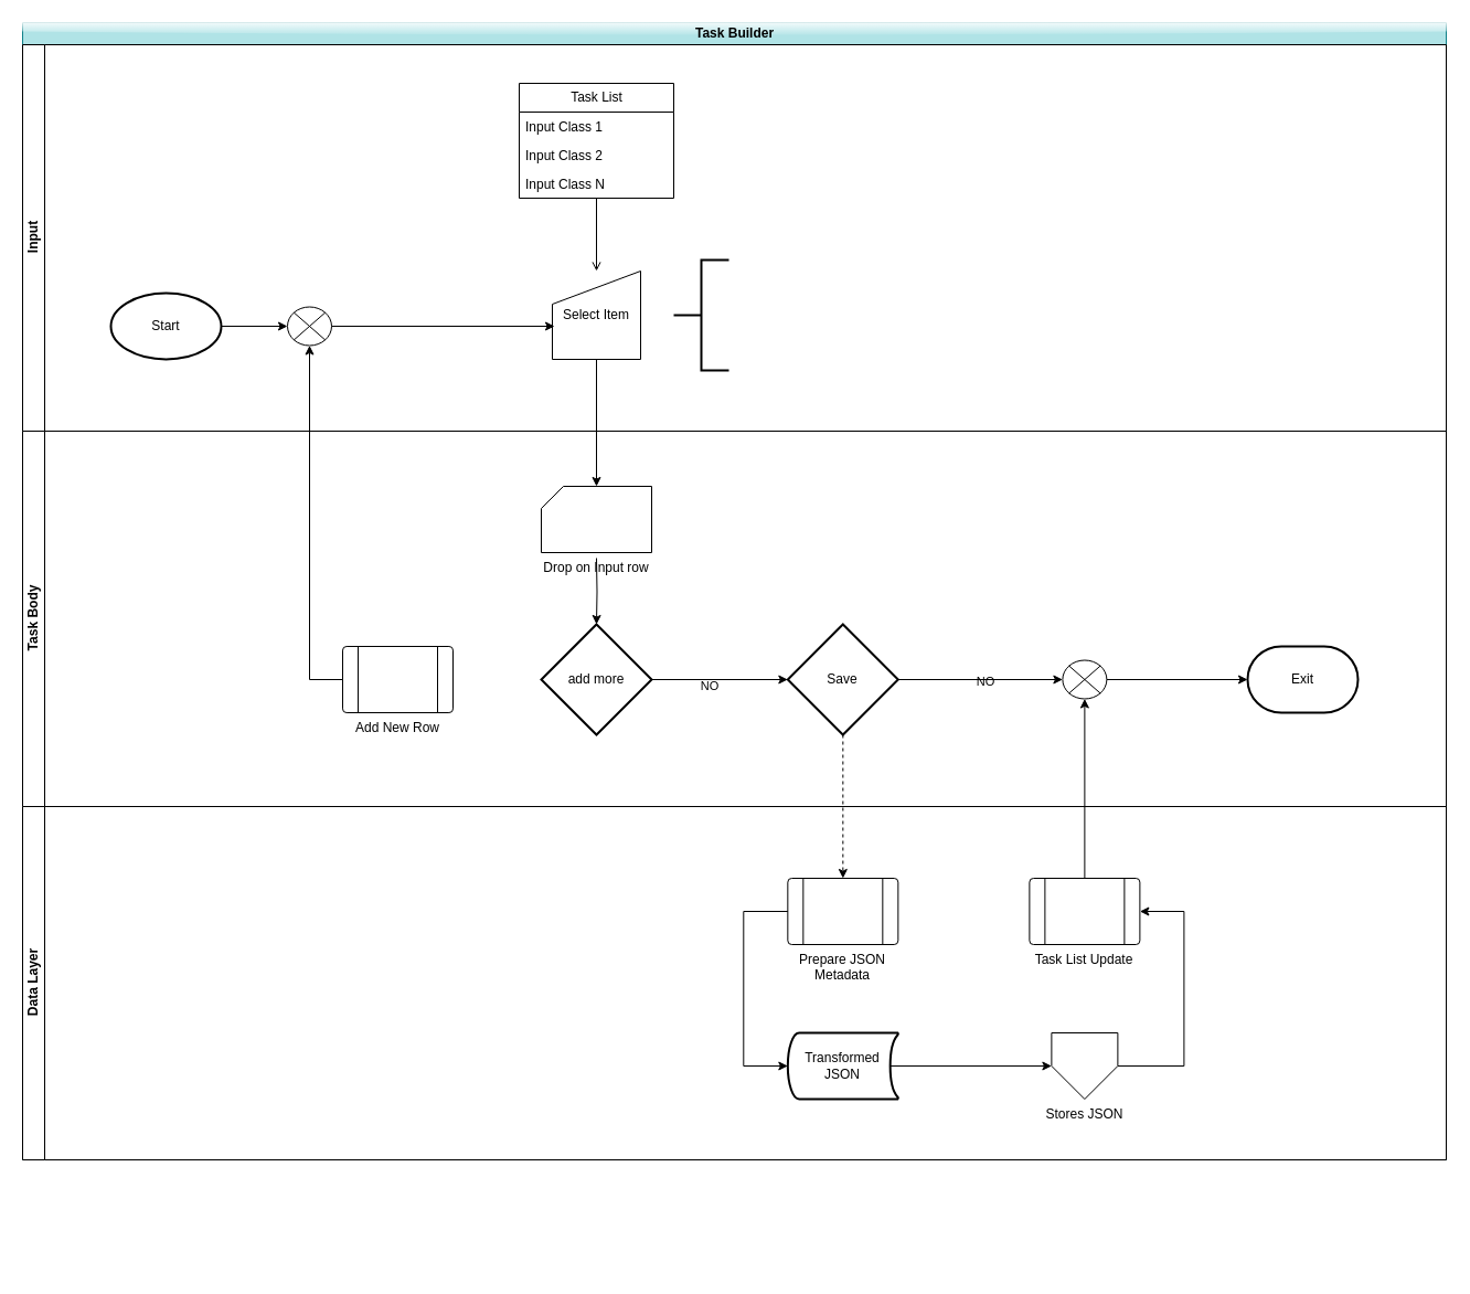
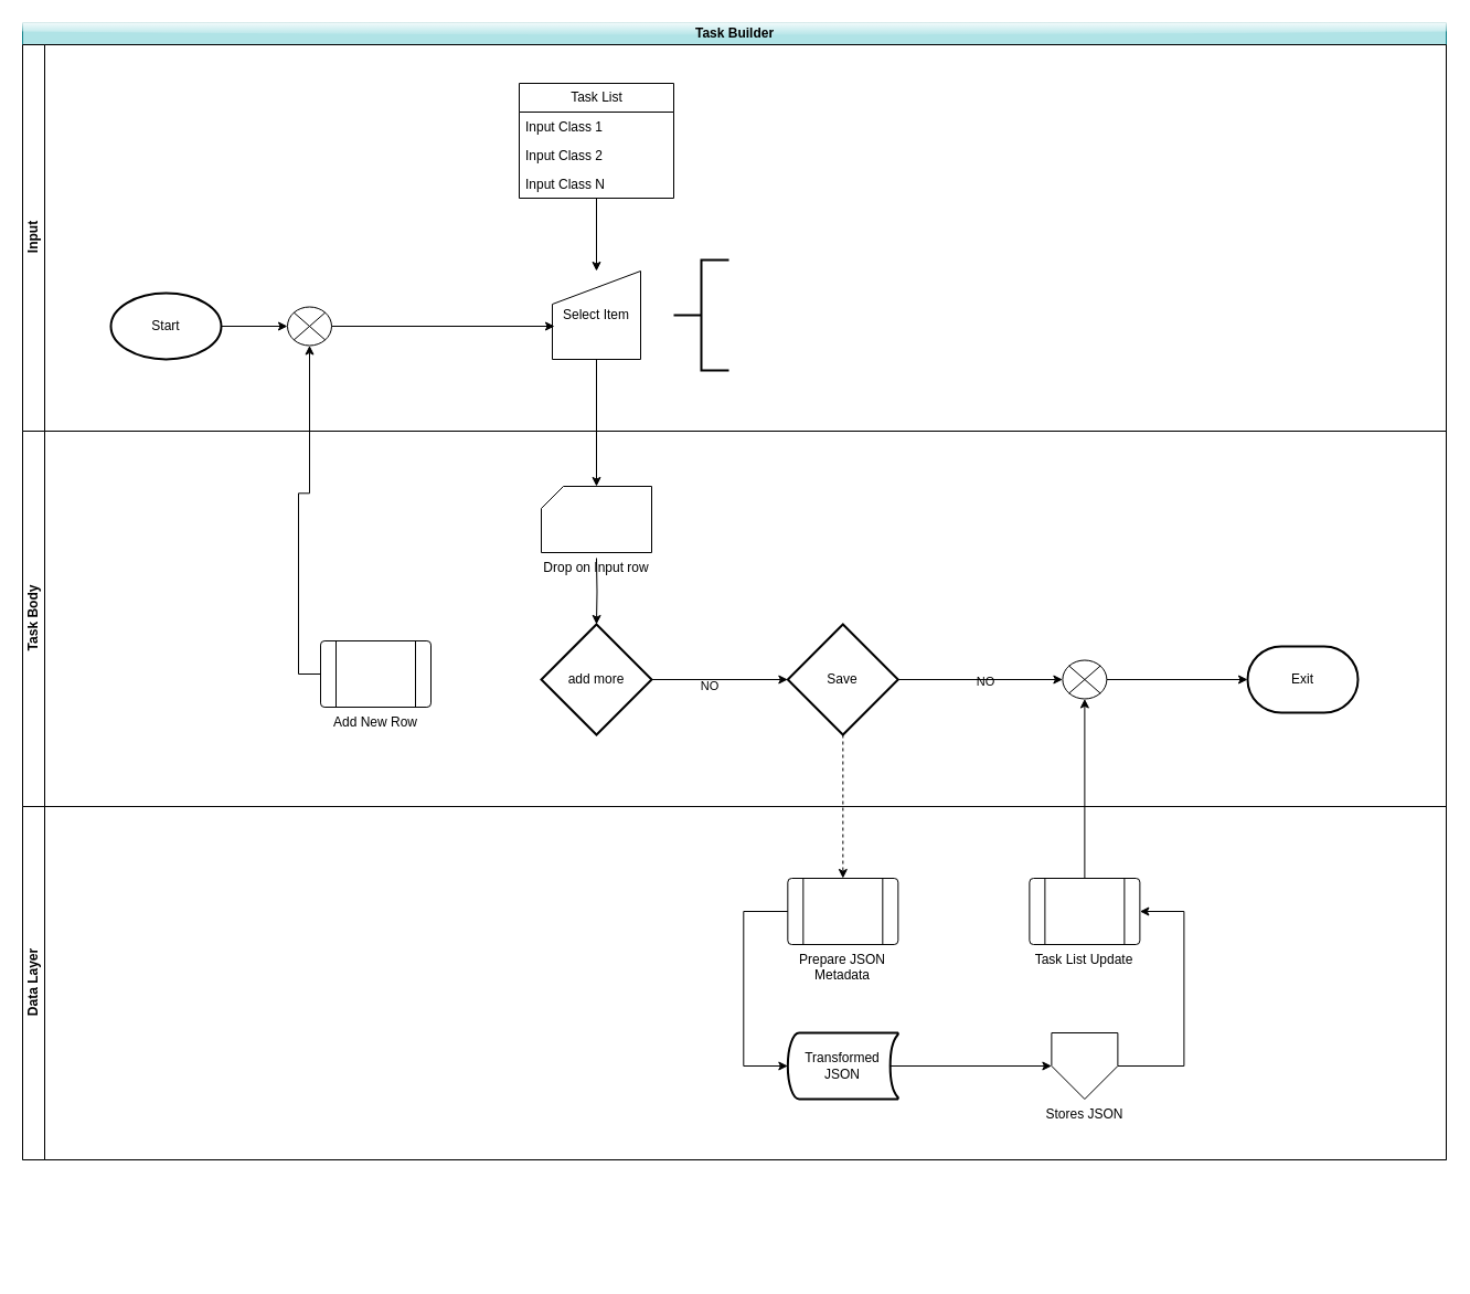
  <mxCell id="0" />
  <mxCell id="1" parent="0" />
  <mxCell id="2" value="" style="group" vertex="1" connectable="0" parent="1"><mxGeometry x="20" y="20" width="1290" height="1130" as="geometry" /></mxCell>
  <mxCell id="3" value="Task Builder" style="swimlane;childLayout=stackLayout;resizeParent=1;resizeParentMax=0;horizontal=1;startSize=20;horizontalStack=0;html=1;strokeColor=#0e8088;rounded=0;swimlaneLine=1;glass=1;shadow=0;movable=0;resizable=0;rotatable=0;deletable=0;editable=0;locked=1;connectable=0;container=0;labelBackgroundColor=none;fillColor=#b0e3e6;" vertex="1" parent="2"><mxGeometry width="1290" height="1030" as="geometry" /></mxCell>
  <mxCell id="4" value="Input" style="swimlane;startSize=20;horizontal=0;html=1;movable=1;resizable=1;rotatable=1;deletable=1;editable=1;locked=0;connectable=1;labelBackgroundColor=none;" vertex="1" parent="2"><mxGeometry y="20" width="1290" height="350" as="geometry" /></mxCell>
  <mxCell id="5" value="Task Body" style="swimlane;startSize=20;horizontal=0;html=1;movable=1;resizable=1;rotatable=1;deletable=1;editable=1;locked=0;connectable=1;labelBackgroundColor=none;" vertex="1" parent="2"><mxGeometry y="370" width="1290" height="340" as="geometry" /></mxCell>
- <mxCell id="6" style="edgeStyle=orthogonalEdgeStyle;rounded=0;orthogonalLoop=1;jettySize=auto;html=1;exitX=0.5;exitY=1;exitDx=0;exitDy=0;entryX=0.5;entryY=0;entryDx=0;entryDy=0;labelBackgroundColor=none;fontColor=default;endArrow=open;" edge="1" parent="5" source="7" target="32"><mxGeometry relative="1" as="geometry" /></mxCell>
+ <mxCell id="6" style="edgeStyle=orthogonalEdgeStyle;rounded=0;orthogonalLoop=1;jettySize=auto;html=1;exitX=0.5;exitY=1;exitDx=0;exitDy=0;entryX=0.5;entryY=0;entryDx=0;entryDy=0;labelBackgroundColor=none;fontColor=default;" edge="1" parent="5" source="7" target="32"><mxGeometry relative="1" as="geometry" /></mxCell>
  <mxCell id="7" value="Task List" style="swimlane;fontStyle=0;childLayout=stackLayout;horizontal=1;startSize=26;horizontalStack=0;resizeParent=1;resizeParentMax=0;resizeLast=0;collapsible=1;marginBottom=0;html=1;labelBackgroundColor=none;" vertex="1" parent="5"><mxGeometry x="450" y="-315" width="140" height="104" as="geometry" /></mxCell>
  <mxCell id="8" value="Input Class 1" style="text;strokeColor=none;fillColor=none;align=left;verticalAlign=top;spacingLeft=4;spacingRight=4;overflow=hidden;rotatable=0;points=[[0,0.5],[1,0.5]];portConstraint=eastwest;whiteSpace=wrap;html=1;labelBackgroundColor=none;" vertex="1" parent="7"><mxGeometry y="26" width="140" height="26" as="geometry" /></mxCell>
  <mxCell id="9" value="Input Class 2" style="text;strokeColor=none;fillColor=none;align=left;verticalAlign=top;spacingLeft=4;spacingRight=4;overflow=hidden;rotatable=0;points=[[0,0.5],[1,0.5]];portConstraint=eastwest;whiteSpace=wrap;html=1;labelBackgroundColor=none;" vertex="1" parent="7"><mxGeometry y="52" width="140" height="26" as="geometry" /></mxCell>
  <mxCell id="10" value="Input Class N" style="text;strokeColor=none;fillColor=none;align=left;verticalAlign=top;spacingLeft=4;spacingRight=4;overflow=hidden;rotatable=0;points=[[0,0.5],[1,0.5]];portConstraint=eastwest;whiteSpace=wrap;html=1;labelBackgroundColor=none;" vertex="1" parent="7"><mxGeometry y="78" width="140" height="26" as="geometry" /></mxCell>
  <mxCell id="11" style="edgeStyle=orthogonalEdgeStyle;rounded=0;orthogonalLoop=1;jettySize=auto;html=1;exitX=0.5;exitY=1;exitDx=0;exitDy=0;exitPerimeter=0;entryX=0.5;entryY=0;entryDx=0;entryDy=0;dashed=1;" edge="1" parent="5" source="24" target="12"><mxGeometry relative="1" as="geometry" /></mxCell>
  <mxCell id="12" value="&lt;div&gt;Prepare JSON&lt;/div&gt;&lt;div&gt;Metadata&lt;br&gt;&lt;/div&gt;" style="verticalLabelPosition=bottom;verticalAlign=top;html=1;shape=process;whiteSpace=wrap;rounded=1;size=0.14;arcSize=6;" vertex="1" parent="5"><mxGeometry x="693.33" y="405" width="100" height="60" as="geometry" /></mxCell>
  <mxCell id="13" style="edgeStyle=orthogonalEdgeStyle;rounded=0;orthogonalLoop=1;jettySize=auto;html=1;exitX=1;exitY=0.5;exitDx=0;exitDy=0;entryX=1;entryY=0.5;entryDx=0;entryDy=0;" edge="1" parent="5" source="14" target="18"><mxGeometry relative="1" as="geometry"><Array as="points"><mxPoint x="1052.38" y="575" /><mxPoint x="1052.38" y="435" /></Array></mxGeometry></mxCell>
  <mxCell id="14" value="Stores JSON" style="verticalLabelPosition=bottom;verticalAlign=top;html=1;shape=offPageConnector;rounded=0;size=0.5;" vertex="1" parent="5"><mxGeometry x="932.38" y="545" width="60" height="60" as="geometry" /></mxCell>
  <mxCell id="15" style="edgeStyle=orthogonalEdgeStyle;rounded=0;orthogonalLoop=1;jettySize=auto;html=1;exitX=0.93;exitY=0.5;exitDx=0;exitDy=0;exitPerimeter=0;entryX=0;entryY=0.5;entryDx=0;entryDy=0;" edge="1" parent="5" source="16" target="14"><mxGeometry relative="1" as="geometry" /></mxCell>
  <mxCell id="16" value="&lt;div&gt;Transformed&lt;/div&gt;&lt;div&gt;JSON&lt;/div&gt;" style="strokeWidth=2;html=1;shape=mxgraph.flowchart.stored_data;whiteSpace=wrap;" vertex="1" parent="5"><mxGeometry x="693.33" y="545" width="100" height="60" as="geometry" /></mxCell>
  <mxCell id="17" style="edgeStyle=orthogonalEdgeStyle;rounded=0;orthogonalLoop=1;jettySize=auto;html=1;exitX=0;exitY=0.5;exitDx=0;exitDy=0;entryX=0;entryY=0.5;entryDx=0;entryDy=0;entryPerimeter=0;" edge="1" parent="5" source="12" target="16"><mxGeometry relative="1" as="geometry"><Array as="points"><mxPoint x="653.33" y="435" /><mxPoint x="653.33" y="575" /></Array></mxGeometry></mxCell>
  <mxCell id="18" value="Task List Update" style="verticalLabelPosition=bottom;verticalAlign=top;html=1;shape=process;whiteSpace=wrap;rounded=1;size=0.14;arcSize=6;" vertex="1" parent="5"><mxGeometry x="912.38" y="405" width="100" height="60" as="geometry" /></mxCell>
  <mxCell id="19" style="edgeStyle=orthogonalEdgeStyle;rounded=0;orthogonalLoop=1;jettySize=auto;html=1;exitX=0.5;exitY=0;exitDx=0;exitDy=0;entryX=0.5;entryY=1;entryDx=0;entryDy=0;entryPerimeter=0;" edge="1" parent="5" source="18" target="23"><mxGeometry relative="1" as="geometry" /></mxCell>
  <mxCell id="20" value="Drop on Input row" style="verticalLabelPosition=bottom;verticalAlign=top;html=1;shape=card;whiteSpace=wrap;size=20;arcSize=12;labelBackgroundColor=none;" vertex="1" parent="5"><mxGeometry x="470" y="50" width="100" height="60" as="geometry" /></mxCell>
  <mxCell id="21" value="add more" style="strokeWidth=2;html=1;shape=mxgraph.flowchart.decision;whiteSpace=wrap;labelBackgroundColor=none;" vertex="1" parent="5"><mxGeometry x="470" y="175" width="100" height="100" as="geometry" /></mxCell>
  <mxCell id="22" style="edgeStyle=orthogonalEdgeStyle;rounded=0;orthogonalLoop=1;jettySize=auto;html=1;entryX=0.5;entryY=0;entryDx=0;entryDy=0;entryPerimeter=0;labelBackgroundColor=none;fontColor=default;" edge="1" parent="5" target="21"><mxGeometry relative="1" as="geometry"><mxPoint x="520" y="115" as="sourcePoint" /></mxGeometry></mxCell>
  <mxCell id="23" value="" style="verticalLabelPosition=bottom;verticalAlign=top;html=1;shape=mxgraph.flowchart.or;labelBackgroundColor=none;" vertex="1" parent="5"><mxGeometry x="942.38" y="207.5" width="40" height="35" as="geometry" /></mxCell>
  <mxCell id="24" value="Save" style="strokeWidth=2;html=1;shape=mxgraph.flowchart.decision;whiteSpace=wrap;labelBackgroundColor=none;" vertex="1" parent="5"><mxGeometry x="693.33" y="175" width="100" height="100" as="geometry" /></mxCell>
  <mxCell id="25" style="edgeStyle=orthogonalEdgeStyle;rounded=0;orthogonalLoop=1;jettySize=auto;html=1;exitX=1;exitY=0.5;exitDx=0;exitDy=0;exitPerimeter=0;entryX=0;entryY=0.5;entryDx=0;entryDy=0;entryPerimeter=0;labelBackgroundColor=none;fontColor=default;" edge="1" parent="5" source="21" target="24"><mxGeometry relative="1" as="geometry" /></mxCell>
  <mxCell id="26" value="&amp;nbsp;NO " style="edgeLabel;html=1;align=center;verticalAlign=middle;resizable=0;points=[];labelBackgroundColor=none;" vertex="1" connectable="0" parent="25"><mxGeometry x="-0.183" y="-5" relative="1" as="geometry"><mxPoint as="offset" /></mxGeometry></mxCell>
- <mxCell id="27" value="Add New Row" style="verticalLabelPosition=bottom;verticalAlign=top;html=1;shape=process;whiteSpace=wrap;rounded=1;size=0.14;arcSize=6;labelBackgroundColor=none;" vertex="1" parent="5"><mxGeometry x="290" y="195" width="100" height="60" as="geometry" /></mxCell>
+ <mxCell id="27" value="Add New Row" style="verticalLabelPosition=bottom;verticalAlign=top;html=1;shape=process;whiteSpace=wrap;rounded=1;size=0.14;arcSize=6;labelBackgroundColor=none;" vertex="1" parent="5"><mxGeometry x="270" y="190" width="100" height="60" as="geometry" /></mxCell>
  <mxCell id="28" style="edgeStyle=orthogonalEdgeStyle;rounded=0;orthogonalLoop=1;jettySize=auto;html=1;exitX=1;exitY=0.5;exitDx=0;exitDy=0;exitPerimeter=0;entryX=0;entryY=0.5;entryDx=0;entryDy=0;entryPerimeter=0;labelBackgroundColor=none;fontColor=default;" edge="1" parent="5" source="24" target="23"><mxGeometry relative="1" as="geometry" /></mxCell>
  <mxCell id="29" value="&amp;nbsp;NO " style="edgeLabel;html=1;align=center;verticalAlign=middle;resizable=0;points=[];labelBackgroundColor=none;" vertex="1" connectable="0" parent="28"><mxGeometry x="0.035" relative="1" as="geometry"><mxPoint y="1" as="offset" /></mxGeometry></mxCell>
  <mxCell id="30" style="edgeStyle=orthogonalEdgeStyle;rounded=0;orthogonalLoop=1;jettySize=auto;html=1;exitX=1;exitY=0.5;exitDx=0;exitDy=0;exitPerimeter=0;entryX=0;entryY=0.5;entryDx=0;entryDy=0;entryPerimeter=0;labelBackgroundColor=none;fontColor=default;" edge="1" parent="5" source="23" target="31"><mxGeometry relative="1" as="geometry" /></mxCell>
  <mxCell id="31" value="Exit" style="strokeWidth=2;html=1;shape=mxgraph.flowchart.terminator;whiteSpace=wrap;labelBackgroundColor=none;" vertex="1" parent="5"><mxGeometry x="1110" y="195" width="100" height="60" as="geometry" /></mxCell>
  <mxCell id="32" value="Select Item" style="shape=manualInput;whiteSpace=wrap;html=1;labelBackgroundColor=none;" vertex="1" parent="5"><mxGeometry x="480" y="-145" width="80" height="80" as="geometry" /></mxCell>
  <mxCell id="33" value="Start" style="strokeWidth=2;html=1;shape=mxgraph.flowchart.start_1;whiteSpace=wrap;labelBackgroundColor=none;" vertex="1" parent="5"><mxGeometry x="80" y="-125" width="100" height="60" as="geometry" /></mxCell>
  <mxCell id="34" value="" style="strokeWidth=2;html=1;shape=mxgraph.flowchart.annotation_2;align=left;labelPosition=right;pointerEvents=1;labelBackgroundColor=none;" vertex="1" parent="5"><mxGeometry x="590" y="-155" width="50" height="100" as="geometry" /></mxCell>
  <mxCell id="35" value="" style="verticalLabelPosition=bottom;verticalAlign=top;html=1;shape=mxgraph.flowchart.or;labelBackgroundColor=none;" vertex="1" parent="5"><mxGeometry x="240" y="-112.5" width="40" height="35" as="geometry" /></mxCell>
  <mxCell id="36" style="edgeStyle=orthogonalEdgeStyle;rounded=0;orthogonalLoop=1;jettySize=auto;html=1;exitX=1;exitY=0.5;exitDx=0;exitDy=0;exitPerimeter=0;entryX=0;entryY=0.5;entryDx=0;entryDy=0;entryPerimeter=0;labelBackgroundColor=none;fontColor=default;" edge="1" parent="5" source="33" target="35"><mxGeometry relative="1" as="geometry" /></mxCell>
  <mxCell id="37" style="edgeStyle=orthogonalEdgeStyle;rounded=0;orthogonalLoop=1;jettySize=auto;html=1;exitX=1;exitY=0.5;exitDx=0;exitDy=0;exitPerimeter=0;entryX=0.025;entryY=0.625;entryDx=0;entryDy=0;entryPerimeter=0;labelBackgroundColor=none;fontColor=default;" edge="1" parent="5" source="35" target="32"><mxGeometry relative="1" as="geometry" /></mxCell>
  <mxCell id="38" style="edgeStyle=orthogonalEdgeStyle;rounded=0;orthogonalLoop=1;jettySize=auto;html=1;exitX=0.5;exitY=1;exitDx=0;exitDy=0;entryX=0.5;entryY=0;entryDx=0;entryDy=0;entryPerimeter=0;labelBackgroundColor=none;fontColor=default;" edge="1" parent="5" source="32" target="20"><mxGeometry relative="1" as="geometry"><mxPoint x="520" y="-25" as="targetPoint" /></mxGeometry></mxCell>
  <mxCell id="39" style="edgeStyle=orthogonalEdgeStyle;rounded=0;orthogonalLoop=1;jettySize=auto;html=1;exitX=0;exitY=0.5;exitDx=0;exitDy=0;labelBackgroundColor=none;fontColor=default;" edge="1" parent="5" source="27" target="35"><mxGeometry relative="1" as="geometry" /></mxCell>
  <mxCell id="40" value="Data Layer" style="swimlane;startSize=20;horizontal=0;html=1;movable=1;resizable=1;rotatable=1;deletable=1;editable=1;locked=0;connectable=1;labelBackgroundColor=none;" vertex="1" parent="2"><mxGeometry y="710" width="1290" height="320" as="geometry" /></mxCell>
